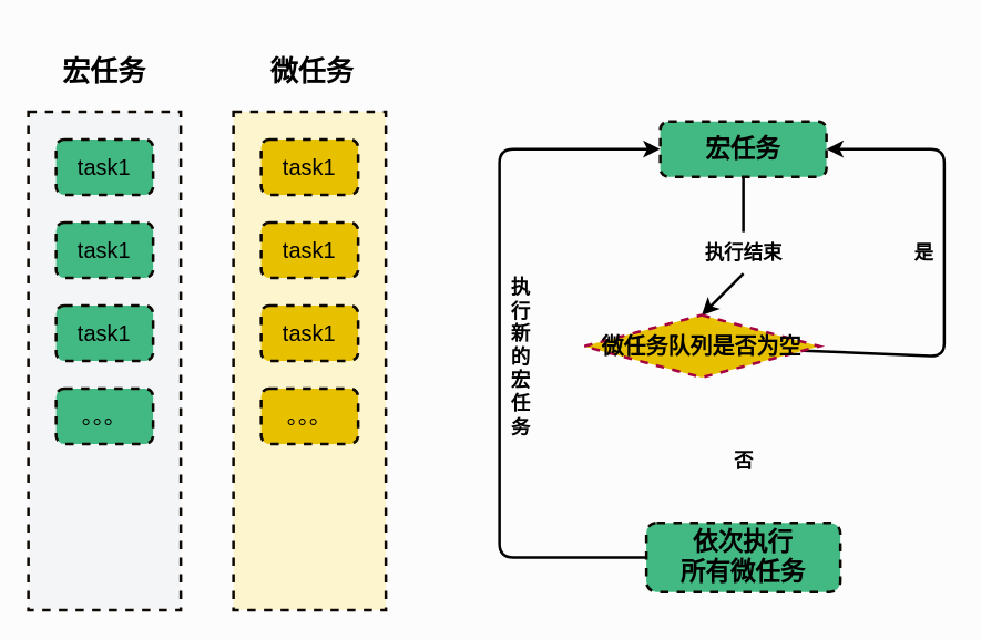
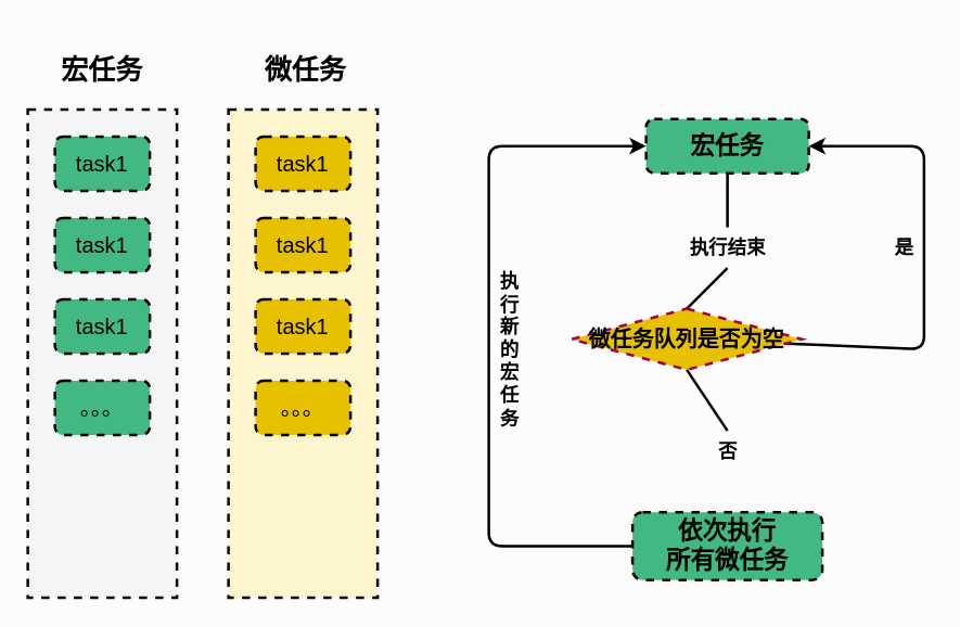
  <mxCell id="0" />
  <mxCell id="1" parent="0" />
  <mxCell id="2" value="" style="rounded=0;whiteSpace=wrap;html=1;fillColor=#f3f5f7;dashed=1;strokeColor=#0D0701;strokeWidth=2;" parent="1" vertex="1"><mxGeometry x="20" y="80" width="110" height="360" as="geometry" /></mxCell>
  <mxCell id="3" value="&lt;font color=&quot;#000000&quot; style=&quot;font-size: 20px;&quot;&gt;&lt;b style=&quot;font-size: 20px;&quot;&gt;宏任务&lt;/b&gt;&lt;/font&gt;" style="text;html=1;strokeColor=none;fillColor=none;align=center;verticalAlign=middle;whiteSpace=wrap;rounded=0;fontSize=20;" parent="1" vertex="1"><mxGeometry x="20" y="20" width="110" height="60" as="geometry" /></mxCell>
  <mxCell id="4" value="task1" style="rounded=1;whiteSpace=wrap;dashed=1;strokeColor=#0D0701;strokeWidth=2;fontSize=16;fontColor=#000000;fillColor=#42b983;labelBackgroundColor=none;" parent="1" vertex="1"><mxGeometry x="40" y="100" width="70" height="40" as="geometry" /></mxCell>
  <mxCell id="5" value="task1" style="rounded=1;whiteSpace=wrap;html=1;dashed=1;strokeColor=#0D0701;strokeWidth=2;fontSize=16;fontColor=#000000;fillColor=#42b983;labelBackgroundColor=none;" parent="1" vertex="1"><mxGeometry x="40" y="220" width="70" height="40" as="geometry" /></mxCell>
  <mxCell id="6" value="task1" style="rounded=1;whiteSpace=wrap;html=1;dashed=1;strokeColor=#0D0701;strokeWidth=2;fontSize=16;fontColor=#000000;fillColor=#42b983;labelBackgroundColor=none;" parent="1" vertex="1"><mxGeometry x="40" y="160" width="70" height="40" as="geometry" /></mxCell>
  <mxCell id="7" value="。。。" style="rounded=1;whiteSpace=wrap;html=1;dashed=1;strokeColor=#0D0701;strokeWidth=2;fontSize=16;fontColor=#000000;fillColor=#42b983;labelBackgroundColor=none;" parent="1" vertex="1"><mxGeometry x="40" y="280" width="70" height="40" as="geometry" /></mxCell>
  <mxCell id="8" value="&lt;font color=&quot;#000000&quot; style=&quot;font-size: 20px;&quot;&gt;&lt;b style=&quot;font-size: 20px;&quot;&gt;微任务&lt;/b&gt;&lt;/font&gt;" style="text;html=1;strokeColor=none;fillColor=none;align=center;verticalAlign=middle;whiteSpace=wrap;rounded=0;fontSize=20;" parent="1" vertex="1"><mxGeometry x="170" y="20" width="110" height="60" as="geometry" /></mxCell>
  <mxCell id="9" value="" style="rounded=0;whiteSpace=wrap;html=1;fillColor=#ffe5644d;dashed=1;strokeColor=#0D0701;strokeWidth=2;" parent="1" vertex="1"><mxGeometry x="168" y="80" width="110" height="360" as="geometry" /></mxCell>
  <mxCell id="10" value="task1" style="rounded=1;whiteSpace=wrap;html=1;dashed=1;strokeColor=#0D0701;strokeWidth=2;fontSize=16;fontColor=#000000;fillColor=#e7c000;labelBackgroundColor=none;" parent="1" vertex="1"><mxGeometry x="188" y="100" width="70" height="40" as="geometry" /></mxCell>
  <mxCell id="11" value="task1" style="rounded=1;whiteSpace=wrap;html=1;dashed=1;strokeColor=#0D0701;strokeWidth=2;fontSize=16;fontColor=#000000;fillColor=#e7c000;labelBackgroundColor=none;" parent="1" vertex="1"><mxGeometry x="188" y="220" width="70" height="40" as="geometry" /></mxCell>
  <mxCell id="12" value="task1" style="rounded=1;whiteSpace=wrap;html=1;dashed=1;strokeColor=#0D0701;strokeWidth=2;fontSize=16;fontColor=#000000;fillColor=#E7C000;labelBackgroundColor=none;" parent="1" vertex="1"><mxGeometry x="188" y="160" width="70" height="40" as="geometry" /></mxCell>
  <mxCell id="13" value="。。。" style="rounded=1;whiteSpace=wrap;html=1;dashed=1;strokeColor=#0D0701;strokeWidth=2;fontSize=16;fontColor=#000000;fillColor=#e7c000;labelBackgroundColor=none;" parent="1" vertex="1"><mxGeometry x="188" y="280" width="70" height="40" as="geometry" /></mxCell>
- <mxCell id="14" style="edgeStyle=none;html=1;exitX=0.5;exitY=1;exitDx=0;exitDy=0;entryX=0.5;entryY=0;entryDx=0;entryDy=0;fontSize=18;fontColor=#000000;strokeColor=#000000;strokeWidth=2;startArrow=none;" parent="1" source="19" target="17" edge="1"><mxGeometry relative="1" as="geometry" /></mxCell>
+ <mxCell id="14" style="edgeStyle=none;html=1;exitX=0.5;exitY=1;exitDx=0;exitDy=0;entryX=0.5;entryY=0;entryDx=0;entryDy=0;fontSize=18;fontColor=#000000;strokeColor=#000000;strokeWidth=2;startArrow=none;endArrow=none;" parent="1" source="19" target="17" edge="1"><mxGeometry relative="1" as="geometry" /></mxCell>
  <mxCell id="15" value="宏任务" style="rounded=1;whiteSpace=wrap;html=1;dashed=1;labelBackgroundColor=none;strokeColor=#0D0701;strokeWidth=2;fontSize=18;fontColor=#000000;fillColor=#42B983;fontStyle=1" parent="1" vertex="1"><mxGeometry x="476" y="87" width="120" height="40" as="geometry" /></mxCell>
  <mxCell id="16" style="edgeStyle=none;html=1;entryX=1;entryY=0.5;entryDx=0;entryDy=0;strokeColor=#000000;strokeWidth=2;fontSize=14;fontColor=#000000;" parent="1" source="17" target="15" edge="1"><mxGeometry relative="1" as="geometry"><Array as="points"><mxPoint x="681" y="257" /><mxPoint x="681" y="107" /></Array></mxGeometry></mxCell>
  <mxCell id="17" value="微任务队列是否为空" style="rhombus;whiteSpace=wrap;html=1;dashed=1;labelBackgroundColor=none;strokeColor=#A50040;strokeWidth=2;fontSize=16;fontColor=#000000;fillColor=#E7C000;fontStyle=1" parent="1" vertex="1"><mxGeometry x="421" y="227" width="170" height="45" as="geometry" /></mxCell>
  <mxCell id="18" value="" style="edgeStyle=none;html=1;exitX=0.5;exitY=1;exitDx=0;exitDy=0;entryX=0.5;entryY=0;entryDx=0;entryDy=0;fontSize=18;fontColor=#000000;strokeColor=#000000;strokeWidth=2;endArrow=none;" parent="1" source="15" target="19" edge="1"><mxGeometry relative="1" as="geometry"><mxPoint x="536" y="127" as="sourcePoint" /><mxPoint x="536" y="197" as="targetPoint" /></mxGeometry></mxCell>
  <mxCell id="19" value="执行结束" style="text;html=1;align=center;verticalAlign=middle;resizable=0;points=[];autosize=1;strokeColor=none;fillColor=none;fontSize=14;fontColor=#000000;fontStyle=1;horizontal=1;" parent="1" vertex="1"><mxGeometry x="496" y="167" width="80" height="30" as="geometry" /></mxCell>
  <mxCell id="20" style="edgeStyle=none;html=1;exitX=0;exitY=0.5;exitDx=0;exitDy=0;entryX=0;entryY=0.5;entryDx=0;entryDy=0;strokeColor=#000000;strokeWidth=2;fontSize=14;fontColor=#000000;" parent="1" source="21" target="15" edge="1"><mxGeometry relative="1" as="geometry"><Array as="points"><mxPoint x="360" y="402" /><mxPoint x="360" y="107" /></Array></mxGeometry></mxCell>
  <mxCell id="21" value="依次执行&lt;br&gt;所有微任务" style="rounded=1;whiteSpace=wrap;html=1;dashed=1;labelBackgroundColor=none;strokeColor=#0D0701;strokeWidth=2;fontSize=18;fontColor=#000000;fillColor=#42B983;fontStyle=1" parent="1" vertex="1"><mxGeometry x="466" y="377" width="140" height="50" as="geometry" /></mxCell>
+ <mxCell id="22" value="" style="edgeStyle=none;html=1;exitX=0.5;exitY=1;exitDx=0;exitDy=0;entryX=0.5;entryY=0;entryDx=0;entryDy=0;strokeColor=#000000;strokeWidth=2;fontSize=14;fontColor=#000000;endArrow=none;" parent="1" source="17" target="23" edge="1"><mxGeometry relative="1" as="geometry"><mxPoint x="536" y="257" as="sourcePoint" /><mxPoint x="536" y="307" as="targetPoint" /></mxGeometry></mxCell>
  <mxCell id="23" value="否" style="text;html=1;align=center;verticalAlign=middle;resizable=0;points=[];autosize=1;strokeColor=none;fillColor=none;fontSize=14;fontColor=#000000;fontStyle=1;horizontal=1;" parent="1" vertex="1"><mxGeometry x="516" y="317" width="40" height="30" as="geometry" /></mxCell>
  <mxCell id="24" value="是" style="text;html=1;align=center;verticalAlign=middle;resizable=0;points=[];autosize=1;strokeColor=none;fillColor=none;fontSize=14;fontColor=#000000;fontStyle=1;horizontal=1;" parent="1" vertex="1"><mxGeometry x="646" y="167" width="40" height="30" as="geometry" /></mxCell>
  <mxCell id="25" value="执&lt;br&gt;行&lt;br&gt;新&lt;br&gt;的&lt;br&gt;宏&lt;br&gt;任&lt;br&gt;务" style="text;html=1;align=center;verticalAlign=middle;resizable=0;points=[];autosize=1;strokeColor=none;fillColor=none;fontSize=14;fontColor=#000000;fontStyle=1" parent="1" vertex="1"><mxGeometry x="355" y="192" width="40" height="130" as="geometry" /></mxCell>
